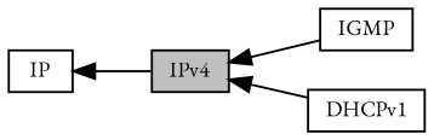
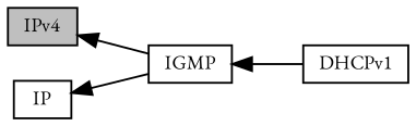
  digraph {
    fontname="EB Garamond"
    rankdir=LR
    node [color=black fillcolor=white fontname="EB Garamond" fontsize=10 shape=box style=filled]
    edge [dir=back fontname="EB Garamond" fontsize=10 labelfontname=Helvetica labelfontsize=10 shape=plaintext style=solid]
    n1 [height=0.2 label=IGMP width=0.4]
    n2 [height=0.2 label=DHCPv1 width=0.4]
    n3 [fillcolor=grey75 fontcolor=black height=0.2 label=IPv4 width=0.4]
    n4 [height=0.2 label=IP width=0.4]
    n3 -> n1
-   n3 -> n2
-   n4 -> n3
+   n1 -> n2
+   n4 -> n1
  }
